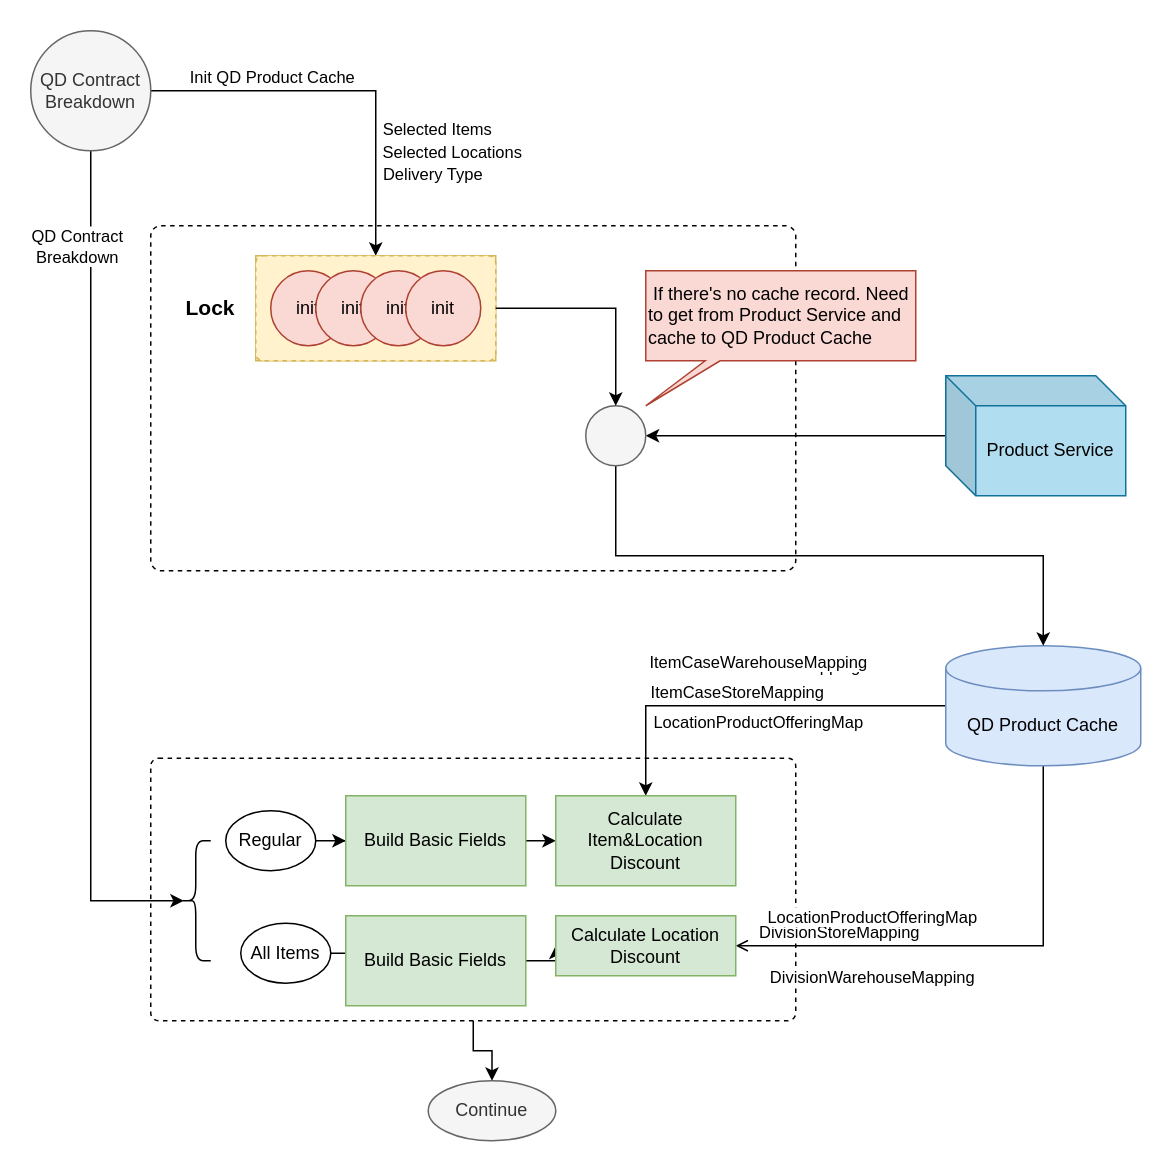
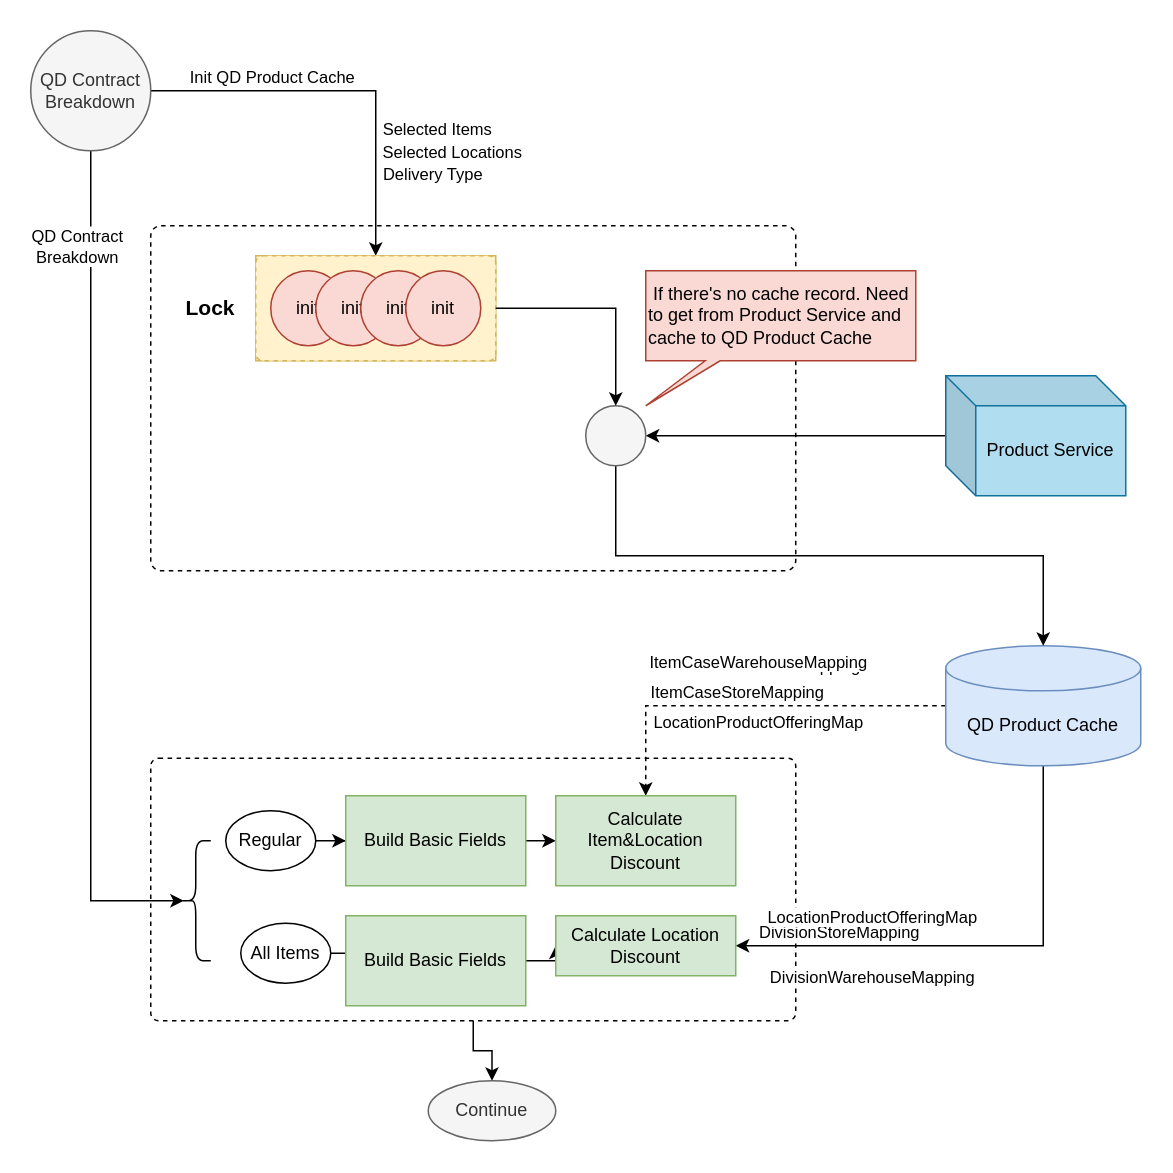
  <mxCell id="0" />
  <mxCell id="1" parent="0" />
  <mxCell id="2" value="" style="rounded=1;whiteSpace=wrap;html=1;fillColor=none;dashed=1;arcSize=3;" vertex="1" parent="1"><mxGeometry x="100" y="505" width="430" height="175" as="geometry" /></mxCell>
  <mxCell id="3" value="" style="rounded=1;whiteSpace=wrap;html=1;fillColor=none;dashed=1;arcSize=3;" vertex="1" parent="1"><mxGeometry x="100" y="150" width="430" height="230" as="geometry" /></mxCell>
  <mxCell id="4" style="edgeStyle=orthogonalEdgeStyle;rounded=0;orthogonalLoop=1;jettySize=auto;html=1;entryX=1;entryY=0.5;entryDx=0;entryDy=0;exitX=0;exitY=0.5;exitDx=0;exitDy=0;exitPerimeter=0;" edge="1" parent="1" source="5" target="29"><mxGeometry relative="1" as="geometry"><mxPoint x="600" y="90" as="targetPoint" /></mxGeometry></mxCell>
  <mxCell id="5" value="Product Service" style="shape=cube;whiteSpace=wrap;html=1;boundedLbl=1;backgroundOutline=1;darkOpacity=0.05;darkOpacity2=0.1;fillColor=#b1ddf0;strokeColor=#10739e;" vertex="1" parent="1"><mxGeometry x="630" y="250" width="120" height="80" as="geometry" /></mxCell>
  <mxCell id="6" style="edgeStyle=orthogonalEdgeStyle;rounded=0;orthogonalLoop=1;jettySize=auto;html=1;entryX=0.5;entryY=0;entryDx=0;entryDy=0;" edge="1" parent="1" source="13" target="21"><mxGeometry relative="1" as="geometry"><mxPoint x="250" y="230" as="targetPoint" /></mxGeometry></mxCell>
  <mxCell id="7" value="Init QD Product Cache" style="edgeLabel;html=1;align=center;verticalAlign=middle;resizable=0;points=[];" vertex="1" connectable="0" parent="6"><mxGeometry x="-0.257" relative="1" as="geometry"><mxPoint x="-17" y="-10" as="offset" /></mxGeometry></mxCell>
  <mxCell id="8" value="Selected Items" style="edgeLabel;html=1;align=center;verticalAlign=middle;resizable=0;points=[];" vertex="1" connectable="0" parent="6"><mxGeometry x="0.354" y="4" relative="1" as="geometry"><mxPoint x="36" y="-1" as="offset" /></mxGeometry></mxCell>
  <mxCell id="9" value="Selected Locations" style="edgeLabel;html=1;align=center;verticalAlign=middle;resizable=0;points=[];" vertex="1" connectable="0" parent="6"><mxGeometry x="0.677" y="2" relative="1" as="geometry"><mxPoint x="48" y="-28" as="offset" /></mxGeometry></mxCell>
  <mxCell id="10" value="Delivery Type" style="edgeLabel;html=1;align=center;verticalAlign=middle;resizable=0;points=[];" vertex="1" connectable="0" parent="6"><mxGeometry x="0.661" y="-1" relative="1" as="geometry"><mxPoint x="38" y="-11" as="offset" /></mxGeometry></mxCell>
  <mxCell id="11" style="edgeStyle=orthogonalEdgeStyle;rounded=0;orthogonalLoop=1;jettySize=auto;html=1;exitX=0.5;exitY=1;exitDx=0;exitDy=0;entryX=0.1;entryY=0.5;entryDx=0;entryDy=0;entryPerimeter=0;" edge="1" parent="1" source="13" target="32"><mxGeometry relative="1" as="geometry"><mxPoint x="110" y="610" as="targetPoint" /><Array as="points"><mxPoint x="60" y="600" /></Array></mxGeometry></mxCell>
  <mxCell id="12" value="QD Contract&lt;br&gt;Breakdown" style="edgeLabel;html=1;align=center;verticalAlign=middle;resizable=0;points=[];" vertex="1" connectable="0" parent="11"><mxGeometry x="-0.73" y="-1" relative="1" as="geometry"><mxPoint x="-9" y="-13" as="offset" /></mxGeometry></mxCell>
  <mxCell id="13" value="QD Contract Breakdown" style="ellipse;whiteSpace=wrap;html=1;aspect=fixed;fillColor=#f5f5f5;strokeColor=#666666;fontColor=#333333;" vertex="1" parent="1"><mxGeometry x="20" y="20" width="80" height="80" as="geometry" /></mxCell>
- <mxCell id="14" style="edgeStyle=orthogonalEdgeStyle;rounded=0;orthogonalLoop=1;jettySize=auto;html=1;entryX=1;entryY=0.5;entryDx=0;entryDy=0;exitX=0.5;exitY=1;exitDx=0;exitDy=0;exitPerimeter=0;endArrow=open;" edge="1" parent="1" source="18" target="42"><mxGeometry relative="1" as="geometry" /></mxCell>
+ <mxCell id="14" style="edgeStyle=orthogonalEdgeStyle;rounded=0;orthogonalLoop=1;jettySize=auto;html=1;entryX=1;entryY=0.5;entryDx=0;entryDy=0;exitX=0.5;exitY=1;exitDx=0;exitDy=0;exitPerimeter=0;" edge="1" parent="1" source="18" target="42"><mxGeometry relative="1" as="geometry" /></mxCell>
  <mxCell id="15" value="DivisionStoreMapping" style="edgeLabel;html=1;align=center;verticalAlign=middle;resizable=0;points=[];" vertex="1" connectable="0" parent="14"><mxGeometry x="0.651" y="1" relative="1" as="geometry"><mxPoint x="11" y="-11" as="offset" /></mxGeometry></mxCell>
- <mxCell id="16" style="edgeStyle=orthogonalEdgeStyle;rounded=0;orthogonalLoop=1;jettySize=auto;html=1;entryX=0.5;entryY=0;entryDx=0;entryDy=0;" edge="1" parent="1" source="18" target="41"><mxGeometry relative="1" as="geometry" /></mxCell>
+ <mxCell id="16" style="edgeStyle=orthogonalEdgeStyle;rounded=0;orthogonalLoop=1;jettySize=auto;html=1;entryX=0.5;entryY=0;entryDx=0;entryDy=0;dashed=1;" edge="1" parent="1" source="18" target="41"><mxGeometry relative="1" as="geometry" /></mxCell>
  <mxCell id="17" value="ItemCaseDivisionMapping" style="edgeLabel;html=1;align=center;verticalAlign=middle;resizable=0;points=[];" vertex="1" connectable="0" parent="16"><mxGeometry x="0.257" y="-2" relative="1" as="geometry"><mxPoint x="41" y="-25" as="offset" /></mxGeometry></mxCell>
  <mxCell id="18" value="QD Product Cache" style="shape=cylinder3;whiteSpace=wrap;html=1;boundedLbl=1;backgroundOutline=1;size=15;fillColor=#dae8fc;strokeColor=#6c8ebf;" vertex="1" parent="1"><mxGeometry x="630" y="430" width="130" height="80" as="geometry" /></mxCell>
  <mxCell id="19" value="" style="group" vertex="1" connectable="0" parent="1"><mxGeometry x="120" y="170" width="210" height="70" as="geometry" /></mxCell>
  <mxCell id="20" value="" style="group;strokeColor=#d6b656;fillColor=#fff2cc;" vertex="1" connectable="0" parent="19"><mxGeometry x="50" width="160" height="70" as="geometry" /></mxCell>
  <mxCell id="21" value="&lt;blockquote style=&quot;margin: 0 0 0 40px ; border: none ; padding: 0px&quot;&gt;&lt;br&gt;&lt;/blockquote&gt;" style="rounded=1;whiteSpace=wrap;html=1;dashed=1;fillColor=#fff2cc;strokeColor=#d6b656;align=left;arcSize=7;" vertex="1" parent="20"><mxGeometry width="160" height="70" as="geometry" /></mxCell>
  <mxCell id="22" value="" style="group" vertex="1" connectable="0" parent="20"><mxGeometry x="10" y="10" width="140" height="50" as="geometry" /></mxCell>
  <mxCell id="23" value="init" style="ellipse;whiteSpace=wrap;html=1;aspect=fixed;fillColor=#fad9d5;strokeColor=#ae4132;" vertex="1" parent="22"><mxGeometry width="50" height="50" as="geometry" /></mxCell>
  <mxCell id="24" value="init" style="ellipse;whiteSpace=wrap;html=1;aspect=fixed;fillColor=#fad9d5;strokeColor=#ae4132;" vertex="1" parent="22"><mxGeometry x="30" width="50" height="50" as="geometry" /></mxCell>
  <mxCell id="25" value="init" style="ellipse;whiteSpace=wrap;html=1;aspect=fixed;fillColor=#fad9d5;strokeColor=#ae4132;" vertex="1" parent="22"><mxGeometry x="60" width="50" height="50" as="geometry" /></mxCell>
  <mxCell id="26" value="init" style="ellipse;whiteSpace=wrap;html=1;aspect=fixed;fillColor=#fad9d5;strokeColor=#ae4132;" vertex="1" parent="22"><mxGeometry x="90" width="50" height="50" as="geometry" /></mxCell>
  <mxCell id="27" value="&lt;b&gt;&lt;font style=&quot;font-size: 14px&quot;&gt;Lock&lt;/font&gt;&lt;/b&gt;" style="text;html=1;strokeColor=none;fillColor=none;align=center;verticalAlign=middle;whiteSpace=wrap;rounded=0;dashed=1;" vertex="1" parent="19"><mxGeometry y="25" width="40" height="20" as="geometry" /></mxCell>
  <mxCell id="28" style="edgeStyle=orthogonalEdgeStyle;rounded=0;orthogonalLoop=1;jettySize=auto;html=1;entryX=0.5;entryY=0;entryDx=0;entryDy=0;entryPerimeter=0;exitX=0.5;exitY=1;exitDx=0;exitDy=0;" edge="1" parent="1" source="29" target="18"><mxGeometry relative="1" as="geometry" /></mxCell>
  <mxCell id="29" value="" style="ellipse;whiteSpace=wrap;html=1;aspect=fixed;strokeColor=#666666;fillColor=#f5f5f5;fontColor=#333333;" vertex="1" parent="1"><mxGeometry x="390" y="270" width="40" height="40" as="geometry" /></mxCell>
  <mxCell id="30" style="edgeStyle=orthogonalEdgeStyle;rounded=0;orthogonalLoop=1;jettySize=auto;html=1;entryX=0.5;entryY=0;entryDx=0;entryDy=0;" edge="1" parent="1" source="21" target="29"><mxGeometry relative="1" as="geometry" /></mxCell>
  <mxCell id="31" value="&lt;div&gt;&lt;span&gt;&amp;nbsp;If there's no cache record. Need to get from Product Service and cache to QD Product Cache&lt;/span&gt;&lt;/div&gt;" style="shape=callout;whiteSpace=wrap;html=1;perimeter=calloutPerimeter;size=30;position=0.22;position2=0;base=10;align=left;fillColor=#fad9d5;strokeColor=#ae4132;" vertex="1" parent="1"><mxGeometry x="430" y="180" width="180" height="90" as="geometry" /></mxCell>
  <mxCell id="32" value="" style="shape=curlyBracket;whiteSpace=wrap;html=1;rounded=1;strokeColor=#000000;" vertex="1" parent="1"><mxGeometry x="120" y="560" width="20" height="80" as="geometry" /></mxCell>
  <mxCell id="33" style="edgeStyle=orthogonalEdgeStyle;rounded=0;orthogonalLoop=1;jettySize=auto;html=1;entryX=0;entryY=0.5;entryDx=0;entryDy=0;" edge="1" parent="1" source="34" target="38"><mxGeometry relative="1" as="geometry" /></mxCell>
  <mxCell id="34" value="Regular" style="ellipse;whiteSpace=wrap;html=1;strokeColor=#000000;" vertex="1" parent="1"><mxGeometry x="150" y="540" width="60" height="40" as="geometry" /></mxCell>
  <mxCell id="35" style="edgeStyle=orthogonalEdgeStyle;rounded=0;orthogonalLoop=1;jettySize=auto;html=1;entryX=0;entryY=0.5;entryDx=0;entryDy=0;" edge="1" parent="1" source="36" target="40"><mxGeometry relative="1" as="geometry" /></mxCell>
  <mxCell id="36" value="All Items" style="ellipse;whiteSpace=wrap;html=1;strokeColor=#000000;" vertex="1" parent="1"><mxGeometry x="160" y="615" width="60" height="40" as="geometry" /></mxCell>
  <mxCell id="37" style="edgeStyle=orthogonalEdgeStyle;rounded=0;orthogonalLoop=1;jettySize=auto;html=1;exitX=1;exitY=0.5;exitDx=0;exitDy=0;entryX=0;entryY=0.5;entryDx=0;entryDy=0;" edge="1" parent="1" source="38" target="41"><mxGeometry relative="1" as="geometry" /></mxCell>
  <mxCell id="38" value="Build Basic Fields" style="rounded=0;whiteSpace=wrap;html=1;strokeColor=#82b366;fillColor=#d5e8d4;" vertex="1" parent="1"><mxGeometry x="230" y="530" width="120" height="60" as="geometry" /></mxCell>
  <mxCell id="39" style="edgeStyle=orthogonalEdgeStyle;rounded=0;orthogonalLoop=1;jettySize=auto;html=1;entryX=0;entryY=0.5;entryDx=0;entryDy=0;" edge="1" parent="1" source="40" target="42"><mxGeometry relative="1" as="geometry" /></mxCell>
  <mxCell id="40" value="Build Basic Fields" style="rounded=0;whiteSpace=wrap;html=1;strokeColor=#82b366;fillColor=#d5e8d4;" vertex="1" parent="1"><mxGeometry x="230" y="610" width="120" height="60" as="geometry" /></mxCell>
  <mxCell id="41" value="Calculate Item&amp;amp;Location Discount" style="rounded=0;whiteSpace=wrap;html=1;strokeColor=#82b366;fillColor=#d5e8d4;" vertex="1" parent="1"><mxGeometry x="370" y="530" width="120" height="60" as="geometry" /></mxCell>
  <mxCell id="42" value="Calculate Location Discount" style="rounded=0;whiteSpace=wrap;html=1;strokeColor=#82b366;fillColor=#d5e8d4;" vertex="1" parent="1"><mxGeometry x="370" y="610" width="120" height="40" as="geometry" /></mxCell>
  <mxCell id="43" value="DivisionWarehouseMapping" style="edgeLabel;html=1;align=center;verticalAlign=middle;resizable=0;points=[];" vertex="1" connectable="0" parent="1"><mxGeometry x="580" y="650" as="geometry" /></mxCell>
  <mxCell id="44" value="ItemCaseWarehouseMapping" style="edgeLabel;html=1;align=center;verticalAlign=middle;resizable=0;points=[];" vertex="1" connectable="0" parent="1"><mxGeometry x="504" y="440" as="geometry" /></mxCell>
  <mxCell id="45" value="ItemCaseStoreMapping" style="edgeLabel;html=1;align=center;verticalAlign=middle;resizable=0;points=[];" vertex="1" connectable="0" parent="1"><mxGeometry x="490" y="460" as="geometry" /></mxCell>
  <mxCell id="46" style="edgeStyle=orthogonalEdgeStyle;rounded=0;orthogonalLoop=1;jettySize=auto;html=1;entryX=0.5;entryY=0;entryDx=0;entryDy=0;" edge="1" parent="1" source="2" target="47"><mxGeometry relative="1" as="geometry" /></mxCell>
  <mxCell id="47" value="Continue" style="ellipse;whiteSpace=wrap;html=1;strokeColor=#666666;fillColor=#f5f5f5;fontColor=#333333;" vertex="1" parent="1"><mxGeometry x="285" y="720" width="85" height="40" as="geometry" /></mxCell>
  <mxCell id="48" value="LocationProductOfferingMap" style="edgeLabel;html=1;align=center;verticalAlign=middle;resizable=0;points=[];" vertex="1" connectable="0" parent="1"><mxGeometry x="580" y="610" as="geometry" /></mxCell>
  <mxCell id="49" value="LocationProductOfferingMap" style="edgeLabel;html=1;align=center;verticalAlign=middle;resizable=0;points=[];" vertex="1" connectable="0" parent="1"><mxGeometry x="504" y="480" as="geometry" /></mxCell>
